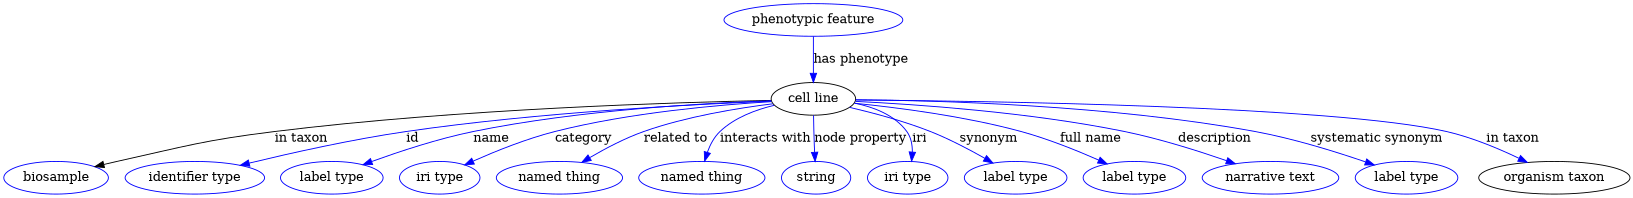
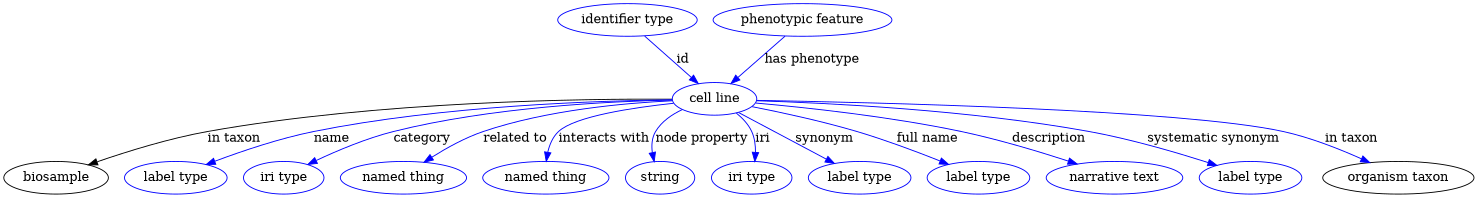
  digraph {
    node [color=blue]
    edge [color=blue style=solid]
-   n1 [height=0.5 label="cell line" width=1.0651 color=""]
-   biosample [height=0.5 width=1.2905]
+   n1 [height=0.5 label="cell line" width=1.0651]
+   biosample [height=0.5 width=1.2905 color=""]
    n3 [height=0.5 label="identifier type" width=1.652]
    n4 [height=0.5 label="label type" width=1.2425]
    n5 [height=0.5 label="iri type" width=0.9834]
    n6 [height=0.5 label="named thing" width=1.5019]
    n7 [height=0.5 label="named thing" width=1.5019]
    n8 [height=0.5 label=string width=0.8403]
    n9 [height=0.5 label="iri type" width=0.9834]
    n10 [height=0.5 label="label type" width=1.2425]
    n11 [height=0.5 label="label type" width=1.2425]
    n12 [height=0.5 label="narrative text" width=1.5834]
    n13 [height=0.5 label="label type" width=1.2425]
    n14 [color=black height=0.5 label="organism taxon" width=1.7978]
    n15 [height=0.5 label="phenotypic feature" width=2.1155]
    n1 -> biosample [label="in taxon" color="" style=""]
-   n1 -> n3 [label=id]
+   n3 -> n1 [label=id]
    n1 -> n4 [label=name]
    n1 -> n5 [label=category]
    n1 -> n6 [label="related to"]
    n1 -> n7 [label="interacts with"]
    n1 -> n8 [label="node property"]
    n1 -> n9 [label=iri]
    n1 -> n10 [label=synonym]
    n1 -> n11 [label="full name"]
    n1 -> n12 [label=description]
    n1 -> n13 [label="systematic synonym"]
    n1 -> n14 [label="in taxon"]
    n15 -> n1 [label="has phenotype"]
  }
